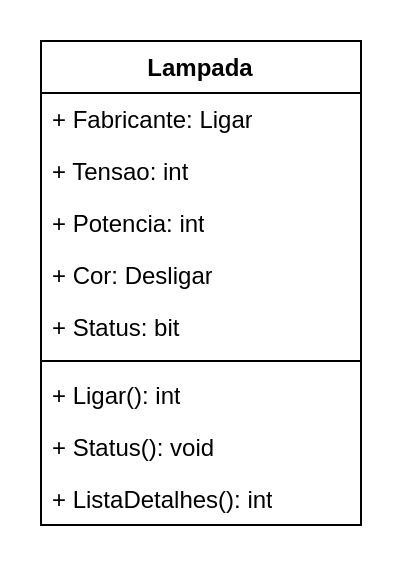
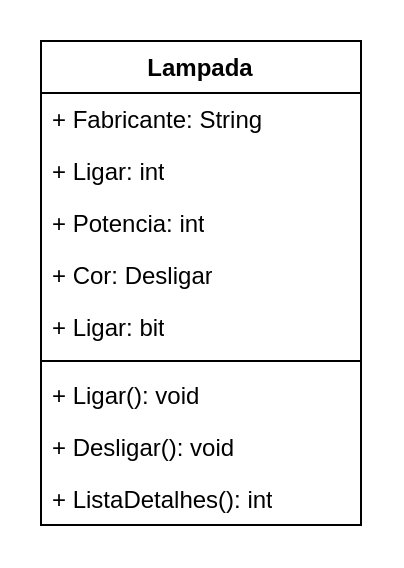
  <mxCell id="0" />
  <mxCell id="1" parent="0" />
  <mxCell id="2" value="Lampada" style="swimlane;fontStyle=1;align=center;verticalAlign=top;childLayout=stackLayout;horizontal=1;startSize=26;horizontalStack=0;resizeParent=1;resizeParentMax=0;resizeLast=0;collapsible=1;marginBottom=0;whiteSpace=wrap;html=1;" vertex="1" parent="1"><mxGeometry x="20" y="20" width="160" height="242" as="geometry" /></mxCell>
- <mxCell id="3" value="+ Fabricante: Ligar" style="text;strokeColor=none;fillColor=none;align=left;verticalAlign=top;spacingLeft=4;spacingRight=4;overflow=hidden;rotatable=0;points=[[0,0.5],[1,0.5]];portConstraint=eastwest;whiteSpace=wrap;html=1;" vertex="1" parent="2"><mxGeometry y="26" width="160" height="26" as="geometry" /></mxCell>
- <mxCell id="4" value="+ Tensao: int" style="text;strokeColor=none;fillColor=none;align=left;verticalAlign=top;spacingLeft=4;spacingRight=4;overflow=hidden;rotatable=0;points=[[0,0.5],[1,0.5]];portConstraint=eastwest;whiteSpace=wrap;html=1;" vertex="1" parent="2"><mxGeometry y="52" width="160" height="26" as="geometry" /></mxCell>
+ <mxCell id="3" value="+ Fabricante: String" style="text;strokeColor=none;fillColor=none;align=left;verticalAlign=top;spacingLeft=4;spacingRight=4;overflow=hidden;rotatable=0;points=[[0,0.5],[1,0.5]];portConstraint=eastwest;whiteSpace=wrap;html=1;" vertex="1" parent="2"><mxGeometry y="26" width="160" height="26" as="geometry" /></mxCell>
+ <mxCell id="4" value="+ Ligar: int" style="text;strokeColor=none;fillColor=none;align=left;verticalAlign=top;spacingLeft=4;spacingRight=4;overflow=hidden;rotatable=0;points=[[0,0.5],[1,0.5]];portConstraint=eastwest;whiteSpace=wrap;html=1;" vertex="1" parent="2"><mxGeometry y="52" width="160" height="26" as="geometry" /></mxCell>
  <mxCell id="5" value="+ Potencia: int" style="text;strokeColor=none;fillColor=none;align=left;verticalAlign=top;spacingLeft=4;spacingRight=4;overflow=hidden;rotatable=0;points=[[0,0.5],[1,0.5]];portConstraint=eastwest;whiteSpace=wrap;html=1;" vertex="1" parent="2"><mxGeometry y="78" width="160" height="26" as="geometry" /></mxCell>
  <mxCell id="6" value="+ Cor: Desligar" style="text;strokeColor=none;fillColor=none;align=left;verticalAlign=top;spacingLeft=4;spacingRight=4;overflow=hidden;rotatable=0;points=[[0,0.5],[1,0.5]];portConstraint=eastwest;whiteSpace=wrap;html=1;" vertex="1" parent="2"><mxGeometry y="104" width="160" height="26" as="geometry" /></mxCell>
- <mxCell id="7" value="+ Status: bit" style="text;strokeColor=none;fillColor=none;align=left;verticalAlign=top;spacingLeft=4;spacingRight=4;overflow=hidden;rotatable=0;points=[[0,0.5],[1,0.5]];portConstraint=eastwest;whiteSpace=wrap;html=1;" vertex="1" parent="2"><mxGeometry y="130" width="160" height="26" as="geometry" /></mxCell>
+ <mxCell id="7" value="+ Ligar: bit" style="text;strokeColor=none;fillColor=none;align=left;verticalAlign=top;spacingLeft=4;spacingRight=4;overflow=hidden;rotatable=0;points=[[0,0.5],[1,0.5]];portConstraint=eastwest;whiteSpace=wrap;html=1;" vertex="1" parent="2"><mxGeometry y="130" width="160" height="26" as="geometry" /></mxCell>
  <mxCell id="8" value="" style="line;strokeWidth=1;fillColor=none;align=left;verticalAlign=middle;spacingTop=-1;spacingLeft=3;spacingRight=3;rotatable=0;labelPosition=right;points=[];portConstraint=eastwest;strokeColor=inherit;" vertex="1" parent="2"><mxGeometry y="156" width="160" height="8" as="geometry" /></mxCell>
- <mxCell id="9" value="+ Ligar(): int" style="text;strokeColor=none;fillColor=none;align=left;verticalAlign=top;spacingLeft=4;spacingRight=4;overflow=hidden;rotatable=0;points=[[0,0.5],[1,0.5]];portConstraint=eastwest;whiteSpace=wrap;html=1;" vertex="1" parent="2"><mxGeometry y="164" width="160" height="26" as="geometry" /></mxCell>
- <mxCell id="10" value="+ Status(): void" style="text;strokeColor=none;fillColor=none;align=left;verticalAlign=top;spacingLeft=4;spacingRight=4;overflow=hidden;rotatable=0;points=[[0,0.5],[1,0.5]];portConstraint=eastwest;whiteSpace=wrap;html=1;" vertex="1" parent="2"><mxGeometry y="190" width="160" height="26" as="geometry" /></mxCell>
+ <mxCell id="9" value="+ Ligar(): void" style="text;strokeColor=none;fillColor=none;align=left;verticalAlign=top;spacingLeft=4;spacingRight=4;overflow=hidden;rotatable=0;points=[[0,0.5],[1,0.5]];portConstraint=eastwest;whiteSpace=wrap;html=1;" vertex="1" parent="2"><mxGeometry y="164" width="160" height="26" as="geometry" /></mxCell>
+ <mxCell id="10" value="+ Desligar(): void" style="text;strokeColor=none;fillColor=none;align=left;verticalAlign=top;spacingLeft=4;spacingRight=4;overflow=hidden;rotatable=0;points=[[0,0.5],[1,0.5]];portConstraint=eastwest;whiteSpace=wrap;html=1;" vertex="1" parent="2"><mxGeometry y="190" width="160" height="26" as="geometry" /></mxCell>
  <mxCell id="11" value="+ ListaDetalhes(): int" style="text;strokeColor=none;fillColor=none;align=left;verticalAlign=top;spacingLeft=4;spacingRight=4;overflow=hidden;rotatable=0;points=[[0,0.5],[1,0.5]];portConstraint=eastwest;whiteSpace=wrap;html=1;" vertex="1" parent="2"><mxGeometry y="216" width="160" height="26" as="geometry" /></mxCell>
